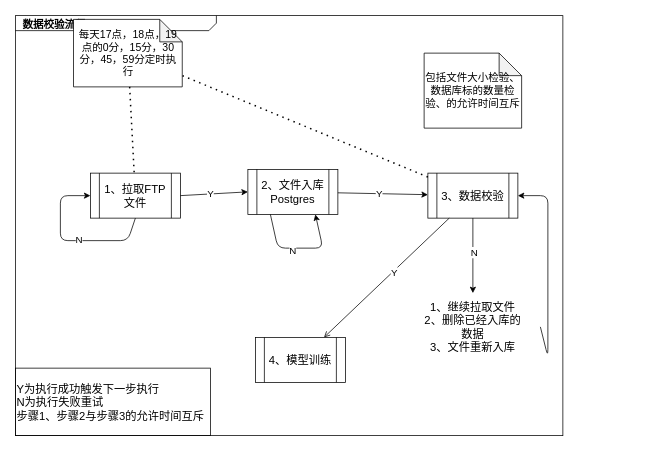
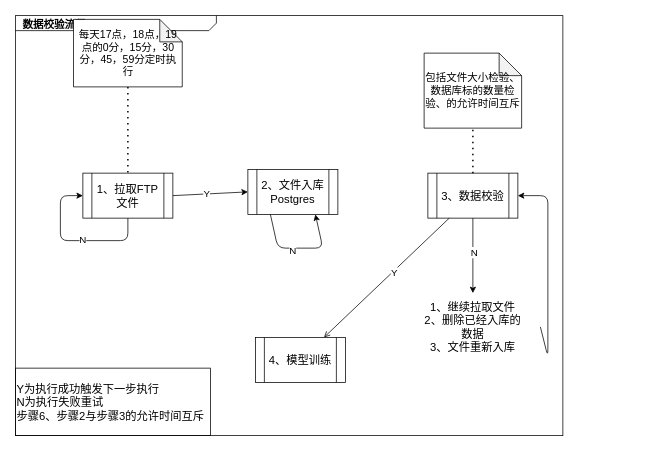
  <mxCell id="0" style=";html=1;" />
  <mxCell id="1" style=";html=1;" parent="0" />
  <mxCell id="2" value="&lt;p style=&quot;margin: 4px 0px 0px 10px ; text-align: left ; font-size: 14px&quot;&gt;&lt;b&gt;&lt;font style=&quot;font-size: 14px&quot;&gt;数据校验流程&lt;/font&gt;&lt;/b&gt;&lt;/p&gt;&lt;p style=&quot;margin: 4px 0px 0px 10px ; text-align: left ; font-size: 14px&quot;&gt;&lt;b&gt;&lt;br&gt;&lt;/b&gt;&lt;/p&gt;" style="html=1;strokeWidth=1;shape=mxgraph.sysml.package;html=1;overflow=fill;whiteSpace=wrap;fillColor=none;gradientColor=none;fontSize=12;align=center;labelX=268.06;" parent="1" vertex="1"><mxGeometry x="20" y="20" width="730" height="560" as="geometry" /></mxCell>
  <mxCell id="3" style="edgeStyle=none;rounded=0;html=1;dashed=1;endArrow=none;endFill=0;jettySize=auto;orthogonalLoop=1;" parent="1" edge="1"><mxGeometry relative="1" as="geometry"><mxPoint x="837.417" y="465" as="sourcePoint" /></mxGeometry></mxCell>
  <mxCell id="4" style="edgeStyle=orthogonalEdgeStyle;rounded=0;html=1;endArrow=circlePlus;endFill=0;jettySize=auto;orthogonalLoop=1;entryX=0.75;entryY=1;" parent="1" edge="1"><mxGeometry relative="1" as="geometry"><Array as="points"><mxPoint x="717" y="485" /><mxPoint x="457" y="485" /></Array><mxPoint x="457" y="465" as="targetPoint" /></mxGeometry></mxCell>
  <mxCell id="5" style="edgeStyle=none;rounded=0;html=1;dashed=1;endArrow=none;endFill=0;jettySize=auto;orthogonalLoop=1;" parent="1" edge="1"><mxGeometry relative="1" as="geometry"><mxPoint x="717" y="285" as="targetPoint" /></mxGeometry></mxCell>
- <mxCell id="6" value="&lt;font style=&quot;font-size: 15px&quot;&gt;1、拉取FTP文件&lt;/font&gt;" style="shape=process;whiteSpace=wrap;html=1;backgroundOutline=1;" parent="1" vertex="1"><mxGeometry x="120" y="230" width="120" height="60" as="geometry" /></mxCell>
+ <mxCell id="6" value="&lt;font style=&quot;font-size: 15px&quot;&gt;1、拉取FTP文件&lt;/font&gt;" style="shape=process;whiteSpace=wrap;html=1;backgroundOutline=1;" parent="1" vertex="1"><mxGeometry x="110" y="230" width="120" height="60" as="geometry" /></mxCell>
  <mxCell id="7" value="" style="endArrow=classic;html=1;exitX=0.5;exitY=1;exitDx=0;exitDy=0;entryX=0;entryY=0.5;entryDx=0;entryDy=0;" parent="1" source="6" target="6" edge="1"><mxGeometry width="50" height="50" relative="1" as="geometry"><mxPoint x="470" y="510" as="sourcePoint" /><mxPoint x="520" y="460" as="targetPoint" /><Array as="points"><mxPoint x="170" y="320" /><mxPoint x="80" y="320" /><mxPoint x="80" y="260" /></Array></mxGeometry></mxCell>
  <mxCell id="8" value="N" style="edgeLabel;html=1;align=center;verticalAlign=middle;resizable=0;points=[];fontSize=13;" parent="7" vertex="1" connectable="0"><mxGeometry x="-0.129" y="-2" relative="1" as="geometry"><mxPoint as="offset" /></mxGeometry></mxCell>
  <mxCell id="9" value="" style="endArrow=classic;html=1;exitX=1;exitY=0.5;exitDx=0;exitDy=0;entryX=0;entryY=0.5;entryDx=0;entryDy=0;" parent="1" source="6" target="11" edge="1"><mxGeometry width="50" height="50" relative="1" as="geometry"><mxPoint x="470" y="510" as="sourcePoint" /><mxPoint x="520" y="460" as="targetPoint" /></mxGeometry></mxCell>
  <mxCell id="10" value="Y" style="edgeLabel;html=1;align=center;verticalAlign=middle;resizable=0;points=[];fontSize=13;" parent="9" vertex="1" connectable="0"><mxGeometry x="-0.106" y="1" relative="1" as="geometry"><mxPoint as="offset" /></mxGeometry></mxCell>
  <mxCell id="11" value="&lt;font style=&quot;font-size: 15px&quot;&gt;2、文件入库Postgres&lt;/font&gt;" style="shape=process;whiteSpace=wrap;html=1;backgroundOutline=1;" parent="1" vertex="1"><mxGeometry x="330" y="225" width="120" height="60" as="geometry" /></mxCell>
  <mxCell id="12" value="" style="endArrow=classic;html=1;exitX=0.25;exitY=1;exitDx=0;exitDy=0;entryX=0.75;entryY=1;entryDx=0;entryDy=0;" parent="1" source="11" target="11" edge="1"><mxGeometry width="50" height="50" relative="1" as="geometry"><mxPoint x="180" y="300" as="sourcePoint" /><mxPoint x="120" y="270" as="targetPoint" /><Array as="points"><mxPoint x="370" y="330" /><mxPoint x="430" y="330" /></Array></mxGeometry></mxCell>
  <mxCell id="13" value="N" style="edgeLabel;html=1;align=center;verticalAlign=middle;resizable=0;points=[];fontSize=13;" parent="12" vertex="1" connectable="0"><mxGeometry x="-0.129" y="-2" relative="1" as="geometry"><mxPoint as="offset" /></mxGeometry></mxCell>
  <mxCell id="14" value="&lt;font style=&quot;font-size: 15px&quot;&gt;3、数据校验&lt;/font&gt;" style="shape=process;whiteSpace=wrap;html=1;backgroundOutline=1;" parent="1" vertex="1"><mxGeometry x="570" y="230" width="120" height="60" as="geometry" /></mxCell>
  <mxCell id="15" value="&lt;font style=&quot;font-size: 14px&quot;&gt;包括文件大小检验、数据库标的数量检验、的允许时间互斥&lt;/font&gt;" style="shape=note;whiteSpace=wrap;html=1;backgroundOutline=1;darkOpacity=0.05;fontSize=13;" parent="1" vertex="1"><mxGeometry x="565" y="70" width="130" height="100" as="geometry" /></mxCell>
- <mxCell id="16" value="" style="endArrow=none;dashed=1;html=1;dashPattern=1 3;strokeWidth=2;fontSize=13;" parent="1" source="14" target="20" edge="1"><mxGeometry width="50" height="50" relative="1" as="geometry"><mxPoint x="470" y="510" as="sourcePoint" /><mxPoint x="520" y="460" as="targetPoint" /></mxGeometry></mxCell>
- <mxCell id="17" value="" style="endArrow=classic;html=1;" parent="1" source="11" target="14" edge="1"><mxGeometry width="50" height="50" relative="1" as="geometry"><mxPoint x="467" y="259.41" as="sourcePoint" /><mxPoint x="570" y="259" as="targetPoint" /></mxGeometry></mxCell>
- <mxCell id="18" value="Y" style="edgeLabel;html=1;align=center;verticalAlign=middle;resizable=0;points=[];fontSize=13;" parent="17" vertex="1" connectable="0"><mxGeometry x="-0.106" y="1" relative="1" as="geometry"><mxPoint as="offset" /></mxGeometry></mxCell>
+ <mxCell id="16" value="" style="endArrow=none;dashed=1;html=1;dashPattern=1 3;strokeWidth=2;fontSize=13;" parent="1" source="14" target="15" edge="1"><mxGeometry width="50" height="50" relative="1" as="geometry"><mxPoint x="470" y="510" as="sourcePoint" /><mxPoint x="520" y="460" as="targetPoint" /></mxGeometry></mxCell>
  <mxCell id="19" value="&lt;font style=&quot;font-size: 15px&quot;&gt;4、模型训练&lt;/font&gt;" style="shape=process;whiteSpace=wrap;html=1;backgroundOutline=1;" parent="1" vertex="1"><mxGeometry x="340" y="449" width="120" height="60" as="geometry" /></mxCell>
  <mxCell id="20" value="&lt;font style=&quot;font-size: 14px&quot;&gt;每天17点，18点，19点的0分，15分，30分，45，59分定时执行&lt;/font&gt;" style="shape=note;whiteSpace=wrap;html=1;backgroundOutline=1;darkOpacity=0.05;fontSize=13;" parent="1" vertex="1"><mxGeometry x="97.5" y="25" width="145" height="90" as="geometry" /></mxCell>
  <mxCell id="21" value="" style="endArrow=none;dashed=1;html=1;dashPattern=1 3;strokeWidth=2;fontSize=13;" parent="1" source="20" target="6" edge="1"><mxGeometry width="50" height="50" relative="1" as="geometry"><mxPoint x="0" y="259.41" as="sourcePoint" /><mxPoint x="110" y="259.41" as="targetPoint" /></mxGeometry></mxCell>
  <mxCell id="22" value="&lt;font style=&quot;font-size: 15px&quot;&gt;1、继续拉取文件&lt;br&gt;2、删除已经入库的数据&lt;br&gt;3、文件重新入库&lt;/font&gt;" style="shape=process;whiteSpace=wrap;html=1;backgroundOutline=1;strokeColor=none;" parent="1" vertex="1"><mxGeometry x="540" y="390" width="180" height="90" as="geometry" /></mxCell>
  <mxCell id="23" value="" style="endArrow=classic;html=1;" parent="1" source="14" target="22" edge="1"><mxGeometry width="50" height="50" relative="1" as="geometry"><mxPoint x="470" y="270" as="sourcePoint" /><mxPoint x="580" y="270" as="targetPoint" /></mxGeometry></mxCell>
  <mxCell id="24" value="N" style="edgeLabel;html=1;align=center;verticalAlign=middle;resizable=0;points=[];fontSize=13;" parent="23" vertex="1" connectable="0"><mxGeometry x="-0.106" y="1" relative="1" as="geometry"><mxPoint as="offset" /></mxGeometry></mxCell>
  <mxCell id="25" value="" style="endArrow=open;html=1;" parent="1" source="14" target="19" edge="1"><mxGeometry width="50" height="50" relative="1" as="geometry"><mxPoint x="640" y="300" as="sourcePoint" /><mxPoint x="640" y="440" as="targetPoint" /></mxGeometry></mxCell>
  <mxCell id="26" value="Y" style="edgeLabel;html=1;align=center;verticalAlign=middle;resizable=0;points=[];fontSize=13;" parent="25" vertex="1" connectable="0"><mxGeometry x="-0.106" y="1" relative="1" as="geometry"><mxPoint as="offset" /></mxGeometry></mxCell>
  <mxCell id="27" value="" style="endArrow=classic;html=1;entryX=1;entryY=0.5;entryDx=0;entryDy=0;exitX=1;exitY=0.5;exitDx=0;exitDy=0;" parent="1" source="22" target="14" edge="1"><mxGeometry width="50" height="50" relative="1" as="geometry"><mxPoint x="640" y="440" as="sourcePoint" /><mxPoint x="640" y="300" as="targetPoint" /><Array as="points"><mxPoint x="730" y="475" /><mxPoint x="730" y="260" /></Array></mxGeometry></mxCell>
- <mxCell id="28" value="&lt;span style=&quot;font-size: 15px&quot;&gt;Y为执行成功触发下一步执行&lt;br&gt;N为执行失败重试&lt;br&gt;步骤1、步骤2与步骤3的允许时间互斥&lt;br&gt;&lt;/span&gt;" style="text;html=1;fillColor=none;align=left;verticalAlign=middle;whiteSpace=wrap;rounded=0;fontSize=13;strokeColor=#000000;" parent="1" vertex="1"><mxGeometry x="20" y="490" width="260" height="90" as="geometry" /></mxCell>
+ <mxCell id="28" value="&lt;span style=&quot;font-size: 15px&quot;&gt;Y为执行成功触发下一步执行&lt;br&gt;N为执行失败重试&lt;br&gt;步骤6、步骤2与步骤3的允许时间互斥&lt;br&gt;&lt;/span&gt;" style="text;html=1;fillColor=none;align=left;verticalAlign=middle;whiteSpace=wrap;rounded=0;fontSize=13;strokeColor=#000000;" parent="1" vertex="1"><mxGeometry x="20" y="490" width="260" height="90" as="geometry" /></mxCell>
